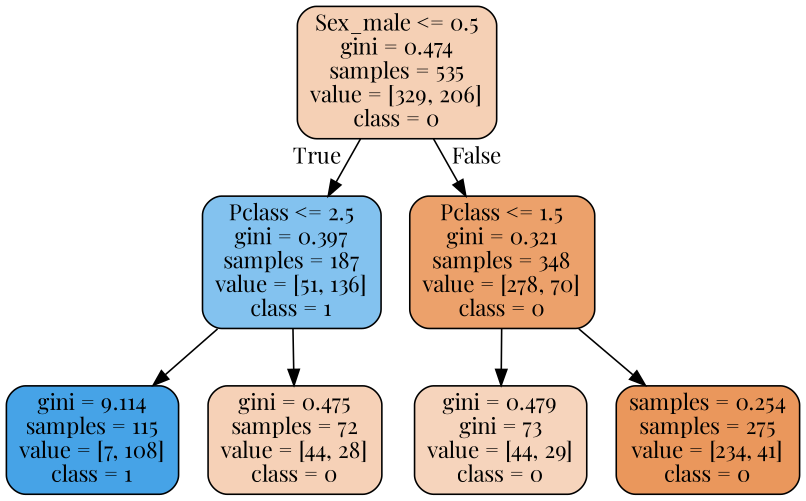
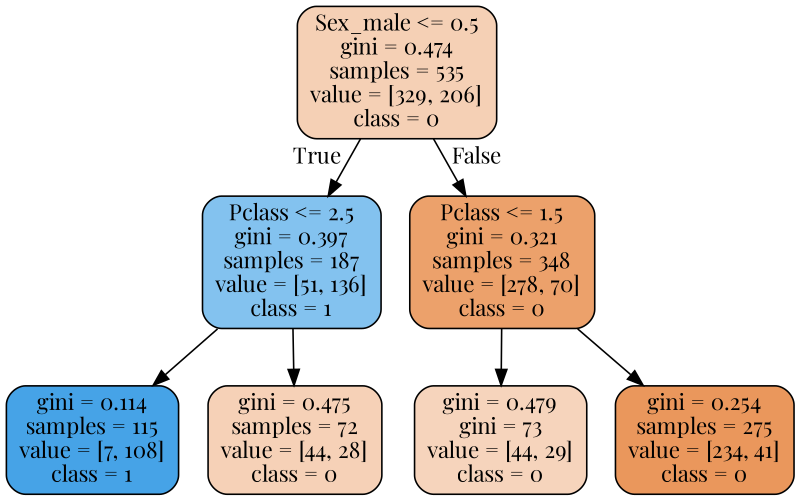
  digraph {
    fontname="Playfair Display"
    node [color=black fontname="Playfair Display" shape=box style="filled, rounded"]
    edge [fontname="Playfair Display"]
    n1 [fillcolor="#f5d0b5" label="Sex_male <= 0.5\ngini = 0.474\nsamples = 535\nvalue = [329, 206]\nclass = 0"]
    n2 [fillcolor="#83c2ef" label="Pclass <= 2.5\ngini = 0.397\nsamples = 187\nvalue = [51, 136]\nclass = 1"]
    n3 [fillcolor="#eca16b" label="Pclass <= 1.5\ngini = 0.321\nsamples = 348\nvalue = [278, 70]\nclass = 0"]
-   n4 [fillcolor="#46a3e7" label="gini = 9.114\nsamples = 115\nvalue = [7, 108]\nclass = 1"]
+   n4 [fillcolor="#46a3e7" label="gini = 0.114\nsamples = 115\nvalue = [7, 108]\nclass = 1"]
    n5 [fillcolor="#f6d1b7" label="gini = 0.475\nsamples = 72\nvalue = [44, 28]\nclass = 0"]
    n6 [fillcolor="#f6d4bc" label="gini = 0.479\ngini = 73\nvalue = [44, 29]\nclass = 0"]
-   n7 [fillcolor="#ea975c" label="samples = 0.254\nsamples = 275\nvalue = [234, 41]\nclass = 0"]
+   n7 [fillcolor="#ea975c" label="gini = 0.254\nsamples = 275\nvalue = [234, 41]\nclass = 0"]
    n1 -> n2 [headlabel=True labelangle=45 labeldistance=2.5]
    n1 -> n3 [headlabel=False labelangle=-45 labeldistance=2.5]
    n2 -> n4
    n2 -> n5
    n3 -> n6
    n3 -> n7
  }
